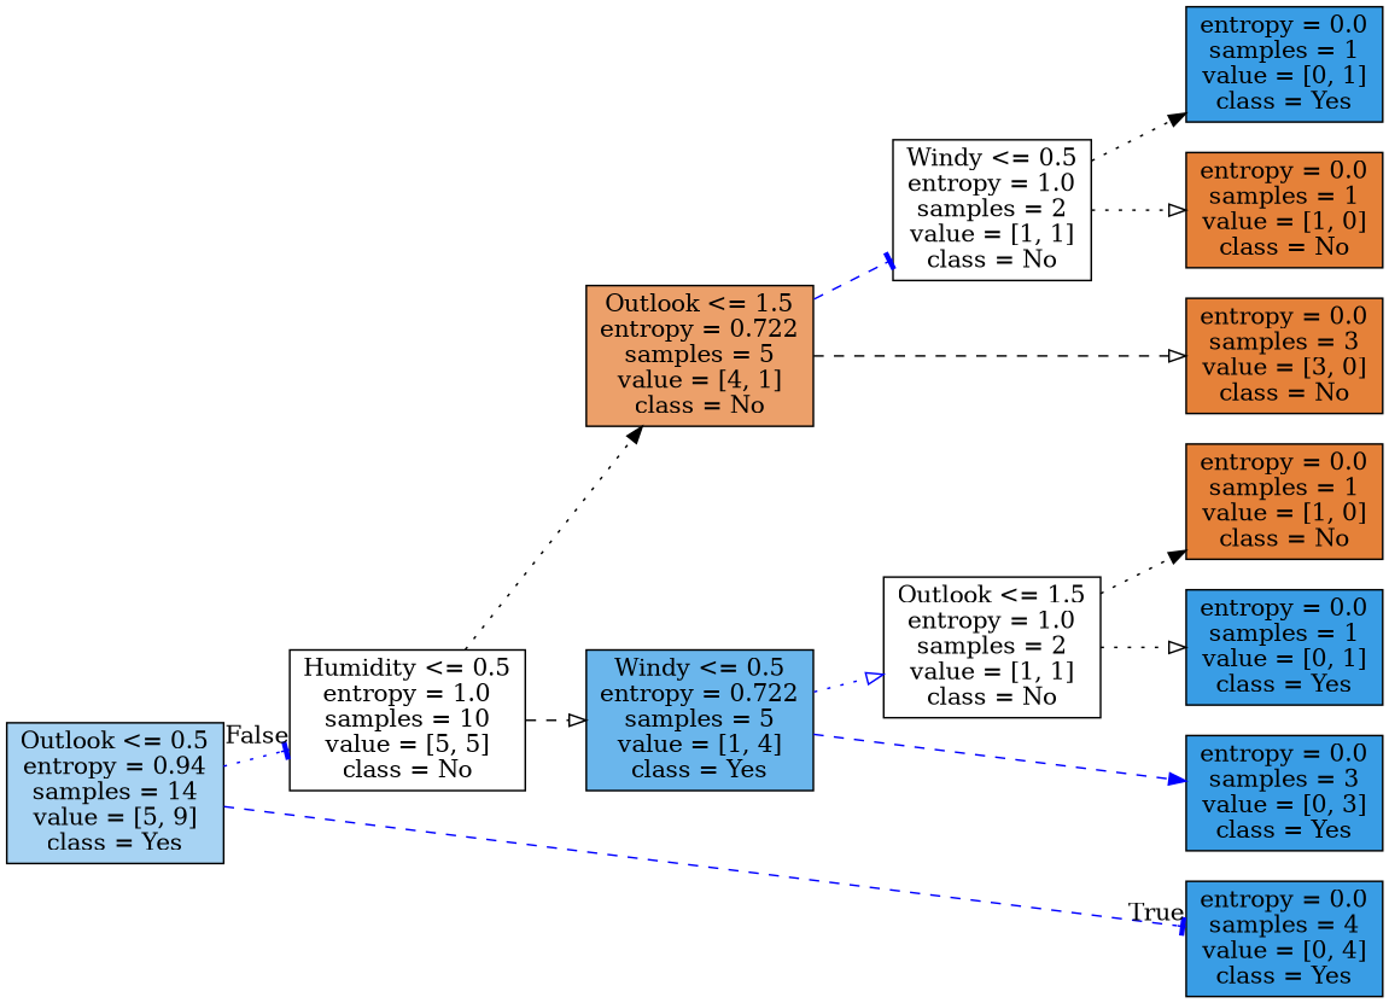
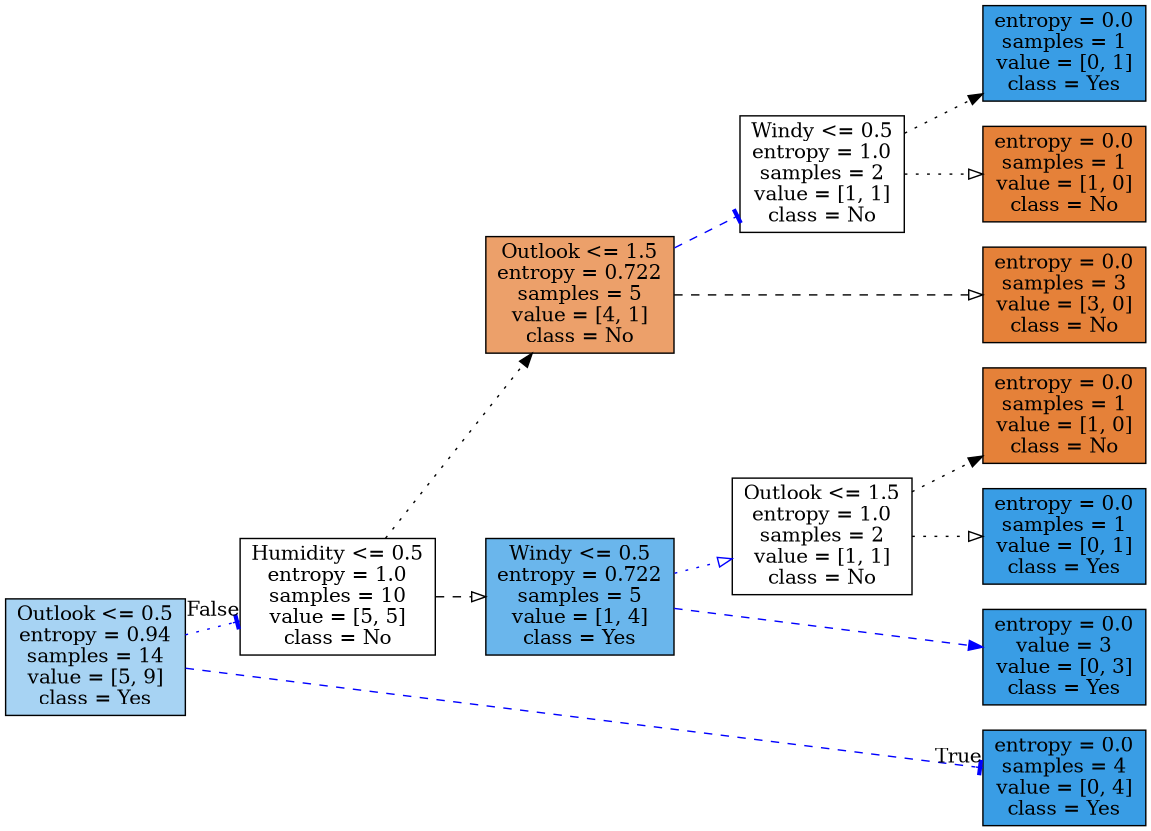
  digraph {
    ranksep=equally
    splines=polyline
    rankdir=LR
    node [color=black fillcolor="#399de5" shape=box style=filled]
    edge [color=black style=dotted arrowhead=onormal]
    n1 [fillcolor="#a7d3f3" label="Outlook <= 0.5\nentropy = 0.94\nsamples = 14\nvalue = [5, 9]\nclass = Yes"]
    n2 [fillcolor="#ffffff" label="Humidity <= 0.5\nentropy = 1.0\nsamples = 10\nvalue = [5, 5]\nclass = No"]
    n3 [fillcolor="#eca06a" label="Outlook <= 1.5\nentropy = 0.722\nsamples = 5\nvalue = [4, 1]\nclass = No"]
    n4 [fillcolor="#6ab6ec" label="Windy <= 0.5\nentropy = 0.722\nsamples = 5\nvalue = [1, 4]\nclass = Yes"]
    n5 [fillcolor="#ffffff" label="Windy <= 0.5\nentropy = 1.0\nsamples = 2\nvalue = [1, 1]\nclass = No"]
    n6 [fillcolor="#ffffff" label="Outlook <= 1.5\nentropy = 1.0\nsamples = 2\nvalue = [1, 1]\nclass = No"]
    n7 [label="entropy = 0.0\nsamples = 4\nvalue = [0, 4]\nclass = Yes"]
    n8 [label="entropy = 0.0\nsamples = 1\nvalue = [0, 1]\nclass = Yes"]
    n9 [fillcolor="#e58139" label="entropy = 0.0\nsamples = 1\nvalue = [1, 0]\nclass = No"]
    n10 [fillcolor="#e58139" label="entropy = 0.0\nsamples = 3\nvalue = [3, 0]\nclass = No"]
-   n11 [label="entropy = 0.0\nsamples = 3\nvalue = [0, 3]\nclass = Yes"]
+   n11 [label="entropy = 0.0\nvalue = 3\nvalue = [0, 3]\nclass = Yes"]
    n12 [fillcolor="#e58139" label="entropy = 0.0\nsamples = 1\nvalue = [1, 0]\nclass = No"]
    n13 [label="entropy = 0.0\nsamples = 1\nvalue = [0, 1]\nclass = Yes"]
    subgraph sub_1 {
      rank=same
      n1
    }
    subgraph sub_2 {
      rank=same
      n2
    }
    subgraph sub_3 {
      rank=same
      n3
      n4
    }
    subgraph sub_4 {
      rank=same
      n5
      n6
    }
    subgraph sub_5 {
      rank=same
      n7
      n8
      n9
      n10
      n11
      n12
      n13
    }
    n1 -> n2 [headlabel=False labelangle=-45 labeldistance=2.5 color=blue arrowhead=tee]
    n1 -> n7 [headlabel=True labelangle=45 labeldistance=2.5 color=blue style=dashed arrowhead=tee]
    n2 -> n3 [arrowhead=normal]
    n2 -> n4 [style=dashed]
    n3 -> n5 [color=blue style=dashed arrowhead=tee]
    n3 -> n10 [style=dashed]
    n4 -> n6 [color=blue]
    n4 -> n11 [color=blue style=dashed arrowhead=normal]
    n5 -> n8 [arrowhead=normal]
    n5 -> n9
    n6 -> n12 [arrowhead=normal]
    n6 -> n13
  }
